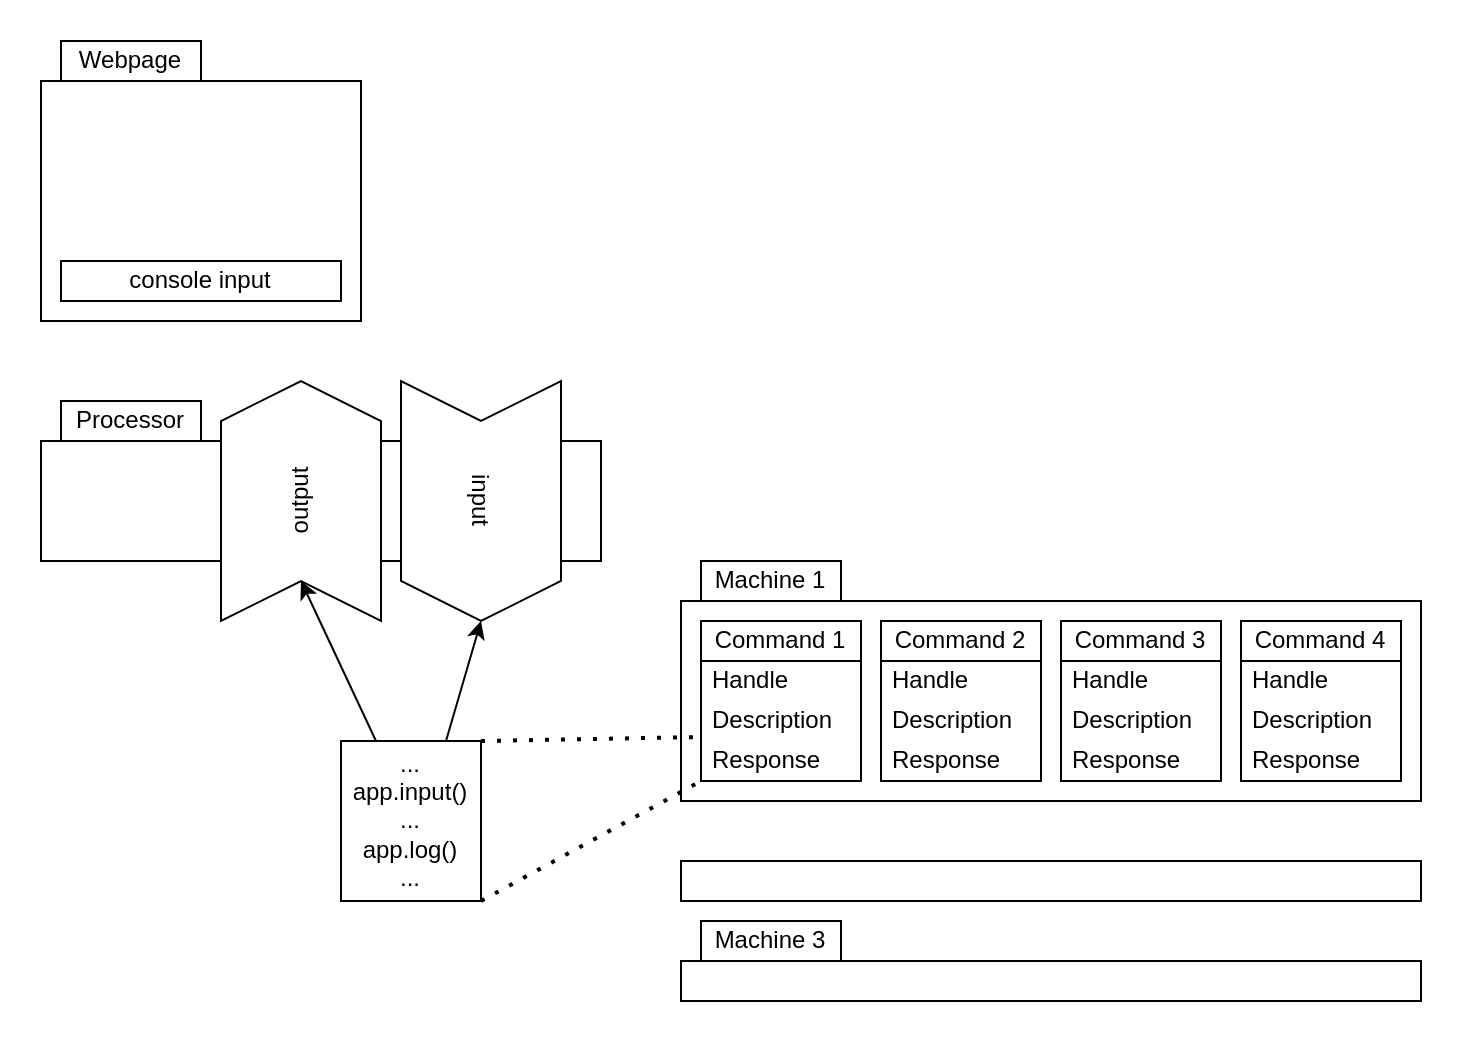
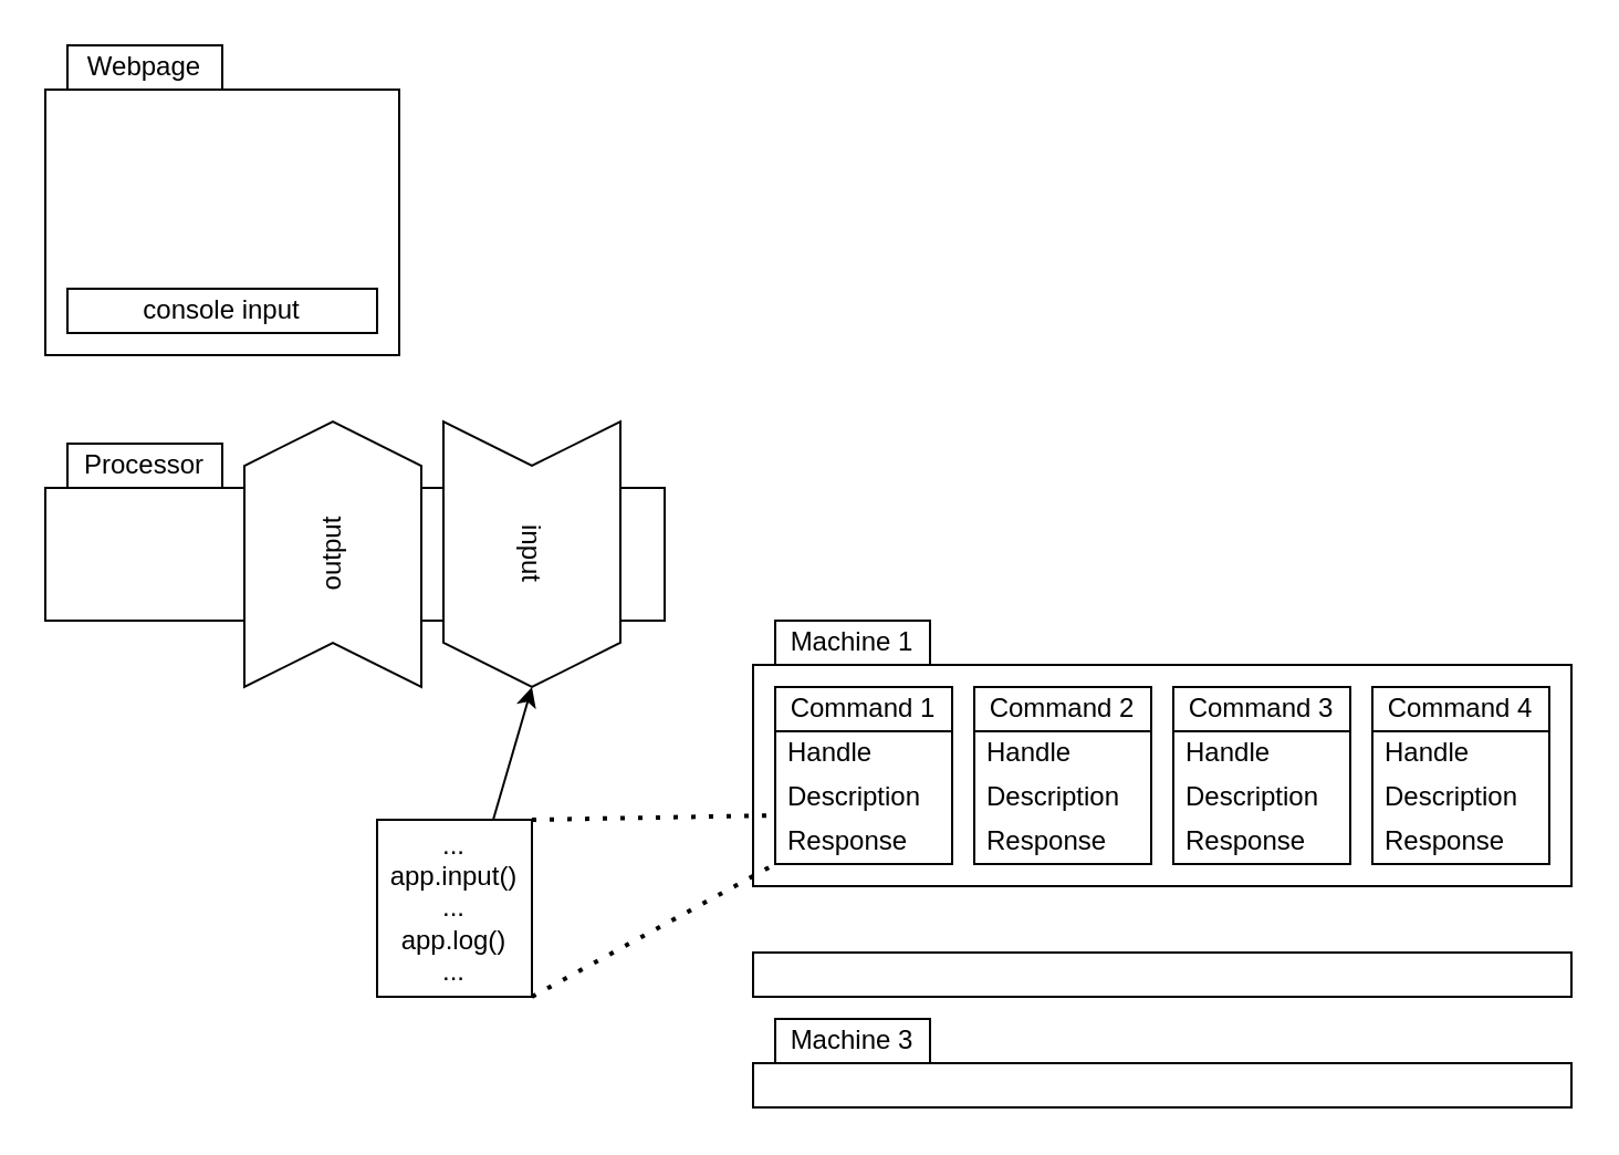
  <mxCell id="0" />
  <mxCell id="1" parent="0" />
  <mxCell id="2" value="" style="rounded=0;whiteSpace=wrap;html=1;" parent="1" vertex="1"><mxGeometry x="340" y="300" width="370" height="100" as="geometry" /></mxCell>
  <mxCell id="3" value="" style="rounded=0;whiteSpace=wrap;html=1;" parent="1" vertex="1"><mxGeometry x="20" y="40" width="160" height="120" as="geometry" /></mxCell>
  <mxCell id="4" value="Webpage" style="rounded=0;whiteSpace=wrap;html=1;" parent="1" vertex="1"><mxGeometry x="30" y="20" width="70" height="20" as="geometry" /></mxCell>
  <mxCell id="5" value="console input" style="rounded=0;whiteSpace=wrap;html=1;" parent="1" vertex="1"><mxGeometry x="30" y="130" width="140" height="20" as="geometry" /></mxCell>
  <mxCell id="6" value="Command 1" style="swimlane;fontStyle=0;childLayout=stackLayout;horizontal=1;startSize=20;horizontalStack=0;resizeParent=1;resizeParentMax=0;resizeLast=0;collapsible=0;marginBottom=0;whiteSpace=wrap;html=1;swimlaneHead=1;" parent="1" vertex="1"><mxGeometry x="350" y="310" width="80" height="80" as="geometry"><mxRectangle x="440" y="80" width="110" height="30" as="alternateBounds" /></mxGeometry></mxCell>
  <mxCell id="7" value="Handle" style="text;strokeColor=none;fillColor=none;align=left;verticalAlign=middle;spacingLeft=4;spacingRight=4;overflow=hidden;points=[[0,0.5],[1,0.5]];portConstraint=eastwest;rotatable=0;whiteSpace=wrap;html=1;" parent="6" vertex="1"><mxGeometry y="20" width="80" height="20" as="geometry" /></mxCell>
  <mxCell id="8" value="Description" style="text;strokeColor=none;fillColor=none;align=left;verticalAlign=middle;spacingLeft=4;spacingRight=4;overflow=hidden;points=[[0,0.5],[1,0.5]];portConstraint=eastwest;rotatable=0;whiteSpace=wrap;html=1;" parent="6" vertex="1"><mxGeometry y="40" width="80" height="20" as="geometry" /></mxCell>
  <mxCell id="9" value="Response" style="text;strokeColor=none;fillColor=none;align=left;verticalAlign=middle;spacingLeft=4;spacingRight=4;overflow=hidden;points=[[0,0.5],[1,0.5]];portConstraint=eastwest;rotatable=0;whiteSpace=wrap;html=1;" parent="6" vertex="1"><mxGeometry y="60" width="80" height="20" as="geometry" /></mxCell>
  <mxCell id="10" value="Command 2" style="swimlane;fontStyle=0;childLayout=stackLayout;horizontal=1;startSize=20;horizontalStack=0;resizeParent=1;resizeParentMax=0;resizeLast=0;collapsible=0;marginBottom=0;whiteSpace=wrap;html=1;" parent="1" vertex="1"><mxGeometry x="440" y="310" width="80" height="80" as="geometry" /></mxCell>
  <mxCell id="11" value="Handle" style="text;strokeColor=none;fillColor=none;align=left;verticalAlign=middle;spacingLeft=4;spacingRight=4;overflow=hidden;points=[[0,0.5],[1,0.5]];portConstraint=eastwest;rotatable=0;whiteSpace=wrap;html=1;" parent="10" vertex="1"><mxGeometry y="20" width="80" height="20" as="geometry" /></mxCell>
  <mxCell id="12" value="Description" style="text;strokeColor=none;fillColor=none;align=left;verticalAlign=middle;spacingLeft=4;spacingRight=4;overflow=hidden;points=[[0,0.5],[1,0.5]];portConstraint=eastwest;rotatable=0;whiteSpace=wrap;html=1;" parent="10" vertex="1"><mxGeometry y="40" width="80" height="20" as="geometry" /></mxCell>
  <mxCell id="13" value="Response" style="text;strokeColor=none;fillColor=none;align=left;verticalAlign=middle;spacingLeft=4;spacingRight=4;overflow=hidden;points=[[0,0.5],[1,0.5]];portConstraint=eastwest;rotatable=0;whiteSpace=wrap;html=1;" parent="10" vertex="1"><mxGeometry y="60" width="80" height="20" as="geometry" /></mxCell>
  <mxCell id="14" value="Command 3" style="swimlane;fontStyle=0;childLayout=stackLayout;horizontal=1;startSize=20;horizontalStack=0;resizeParent=1;resizeParentMax=0;resizeLast=0;collapsible=0;marginBottom=0;whiteSpace=wrap;html=1;" parent="1" vertex="1"><mxGeometry x="530" y="310" width="80" height="80" as="geometry" /></mxCell>
  <mxCell id="15" value="Handle" style="text;strokeColor=none;fillColor=none;align=left;verticalAlign=middle;spacingLeft=4;spacingRight=4;overflow=hidden;points=[[0,0.5],[1,0.5]];portConstraint=eastwest;rotatable=0;whiteSpace=wrap;html=1;" parent="14" vertex="1"><mxGeometry y="20" width="80" height="20" as="geometry" /></mxCell>
  <mxCell id="16" value="Description" style="text;strokeColor=none;fillColor=none;align=left;verticalAlign=middle;spacingLeft=4;spacingRight=4;overflow=hidden;points=[[0,0.5],[1,0.5]];portConstraint=eastwest;rotatable=0;whiteSpace=wrap;html=1;" parent="14" vertex="1"><mxGeometry y="40" width="80" height="20" as="geometry" /></mxCell>
  <mxCell id="17" value="Response" style="text;strokeColor=none;fillColor=none;align=left;verticalAlign=middle;spacingLeft=4;spacingRight=4;overflow=hidden;points=[[0,0.5],[1,0.5]];portConstraint=eastwest;rotatable=0;whiteSpace=wrap;html=1;" parent="14" vertex="1"><mxGeometry y="60" width="80" height="20" as="geometry" /></mxCell>
  <mxCell id="18" value="Command 4" style="swimlane;fontStyle=0;childLayout=stackLayout;horizontal=1;startSize=20;horizontalStack=0;resizeParent=1;resizeParentMax=0;resizeLast=0;collapsible=0;marginBottom=0;whiteSpace=wrap;html=1;" parent="1" vertex="1"><mxGeometry x="620" y="310" width="80" height="80" as="geometry" /></mxCell>
  <mxCell id="19" value="Handle" style="text;strokeColor=none;fillColor=none;align=left;verticalAlign=middle;spacingLeft=4;spacingRight=4;overflow=hidden;points=[[0,0.5],[1,0.5]];portConstraint=eastwest;rotatable=0;whiteSpace=wrap;html=1;" parent="18" vertex="1"><mxGeometry y="20" width="80" height="20" as="geometry" /></mxCell>
  <mxCell id="20" value="Description" style="text;strokeColor=none;fillColor=none;align=left;verticalAlign=middle;spacingLeft=4;spacingRight=4;overflow=hidden;points=[[0,0.5],[1,0.5]];portConstraint=eastwest;rotatable=0;whiteSpace=wrap;html=1;" parent="18" vertex="1"><mxGeometry y="40" width="80" height="20" as="geometry" /></mxCell>
  <mxCell id="21" value="Response" style="text;strokeColor=none;fillColor=none;align=left;verticalAlign=middle;spacingLeft=4;spacingRight=4;overflow=hidden;points=[[0,0.5],[1,0.5]];portConstraint=eastwest;rotatable=0;whiteSpace=wrap;html=1;" parent="18" vertex="1"><mxGeometry y="60" width="80" height="20" as="geometry" /></mxCell>
  <mxCell id="22" value="Machine 1" style="rounded=0;whiteSpace=wrap;html=1;" parent="1" vertex="1"><mxGeometry x="350" y="280" width="70" height="20" as="geometry" /></mxCell>
  <mxCell id="23" value="" style="rounded=0;whiteSpace=wrap;html=1;" parent="1" vertex="1"><mxGeometry x="340" y="430" width="370" height="20" as="geometry" /></mxCell>
  <mxCell id="24" value="" style="rounded=0;whiteSpace=wrap;html=1;" parent="1" vertex="1"><mxGeometry x="340" y="480" width="370" height="20" as="geometry" /></mxCell>
  <mxCell id="25" value="Machine 3" style="rounded=0;whiteSpace=wrap;html=1;" parent="1" vertex="1"><mxGeometry x="350" y="460" width="70" height="20" as="geometry" /></mxCell>
  <mxCell id="26" value="" style="rounded=0;whiteSpace=wrap;html=1;" vertex="1" parent="1"><mxGeometry x="20" y="220" width="280" height="60" as="geometry" /></mxCell>
  <mxCell id="27" value="Processor" style="rounded=0;whiteSpace=wrap;html=1;" vertex="1" parent="1"><mxGeometry x="30" y="200" width="70" height="20" as="geometry" /></mxCell>
  <mxCell id="28" value="output" style="shape=step;perimeter=stepPerimeter;whiteSpace=wrap;html=1;fixedSize=1;rotation=-90;horizontal=1;" vertex="1" parent="1"><mxGeometry x="90" y="210" width="120" height="80" as="geometry" /></mxCell>
  <mxCell id="29" value="input" style="shape=step;perimeter=stepPerimeter;whiteSpace=wrap;html=1;fixedSize=1;rotation=90;" vertex="1" parent="1"><mxGeometry x="180" y="210" width="120" height="80" as="geometry" /></mxCell>
- <mxCell id="30" style="edgeStyle=none;html=1;exitX=0.25;exitY=0;exitDx=0;exitDy=0;entryX=0;entryY=0.5;entryDx=0;entryDy=0;" edge="1" parent="1" source="32" target="28"><mxGeometry relative="1" as="geometry" /></mxCell>
  <mxCell id="31" style="edgeStyle=none;html=1;exitX=0.75;exitY=0;exitDx=0;exitDy=0;entryX=1;entryY=0.5;entryDx=0;entryDy=0;" edge="1" parent="1" source="32" target="29"><mxGeometry relative="1" as="geometry" /></mxCell>
  <mxCell id="32" value="...&lt;br&gt;app.input()&lt;br&gt;...&lt;br&gt;app.log()&lt;br&gt;..." style="rounded=0;whiteSpace=wrap;html=1;" vertex="1" parent="1"><mxGeometry x="170" y="370" width="70" height="80" as="geometry" /></mxCell>
  <mxCell id="33" value="" style="endArrow=none;dashed=1;html=1;dashPattern=1 3;strokeWidth=2;exitX=1;exitY=0;exitDx=0;exitDy=0;entryX=0;entryY=-0.1;entryDx=0;entryDy=0;entryPerimeter=0;" edge="1" parent="1" source="32" target="9"><mxGeometry width="50" height="50" relative="1" as="geometry"><mxPoint x="240" y="390" as="sourcePoint" /><mxPoint x="290" y="340" as="targetPoint" /></mxGeometry></mxCell>
  <mxCell id="34" value="" style="endArrow=none;dashed=1;html=1;dashPattern=1 3;strokeWidth=2;exitX=1;exitY=1;exitDx=0;exitDy=0;entryX=0;entryY=1;entryDx=0;entryDy=0;entryPerimeter=0;" edge="1" parent="1" source="32" target="9"><mxGeometry width="50" height="50" relative="1" as="geometry"><mxPoint x="210" y="450" as="sourcePoint" /><mxPoint x="260" y="400" as="targetPoint" /></mxGeometry></mxCell>
